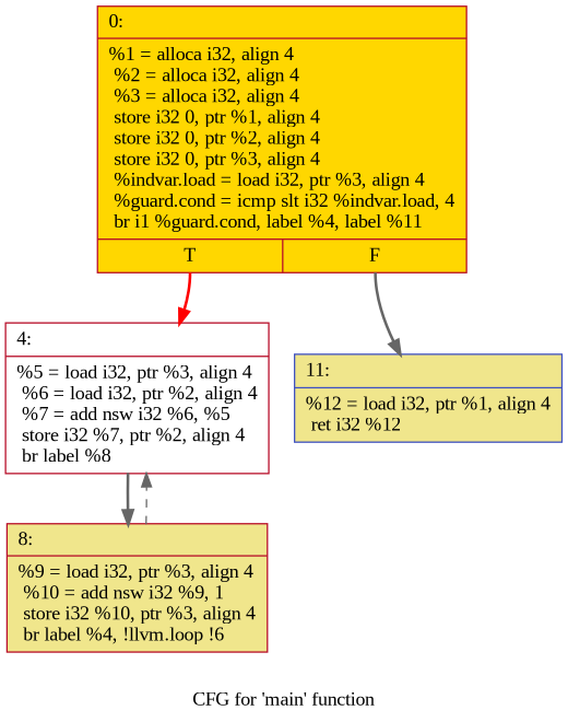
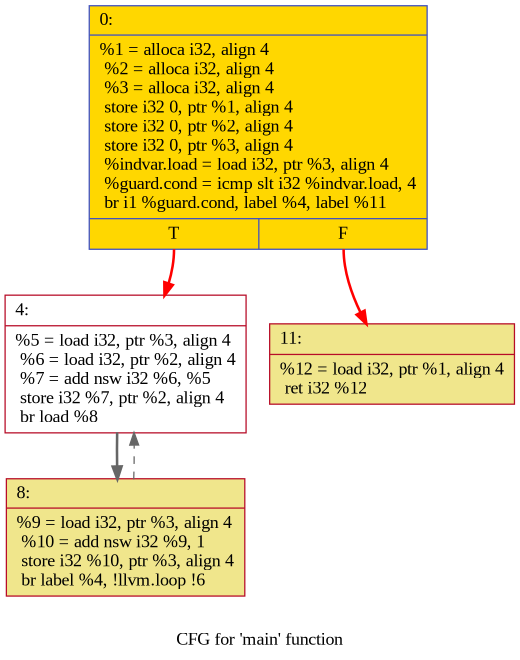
  digraph {
    fontname="Liberation Serif"
    label="CFG for 'main' function"
    node [color="#3d50c3ff" fillcolor=khaki fontname="Liberation Serif" shape=record style=filled]
    edge [color=red fontname="Liberation Serif" style=bold]
-   n1 [color="#b70d28ff" fillcolor=gold label="{0:\l|  %1 = alloca i32, align 4\l  %2 = alloca i32, align 4\l  %3 = alloca i32, align 4\l  store i32 0, ptr %1, align 4\l  store i32 0, ptr %2, align 4\l  store i32 0, ptr %3, align 4\l  %indvar.load = load i32, ptr %3, align 4\l  %guard.cond = icmp slt i32 %indvar.load, 4\l  br i1 %guard.cond, label %4, label %11\l|{<s0>T|<s1>F}}"]
-   n2 [color="#b70d28ff" fillcolor=white label="{4:\l|  %5 = load i32, ptr %3, align 4\l  %6 = load i32, ptr %2, align 4\l  %7 = add nsw i32 %6, %5\l  store i32 %7, ptr %2, align 4\l  br label %8\l}"]
-   n3 [label="{11:\l|  %12 = load i32, ptr %1, align 4\l  ret i32 %12\l}"]
+   n1 [fillcolor=gold label="{0:\l|  %1 = alloca i32, align 4\l  %2 = alloca i32, align 4\l  %3 = alloca i32, align 4\l  store i32 0, ptr %1, align 4\l  store i32 0, ptr %2, align 4\l  store i32 0, ptr %3, align 4\l  %indvar.load = load i32, ptr %3, align 4\l  %guard.cond = icmp slt i32 %indvar.load, 4\l  br i1 %guard.cond, label %4, label %11\l|{<s0>T|<s1>F}}"]
+   n2 [color="#b70d28ff" fillcolor=white label="{4:\l|  %5 = load i32, ptr %3, align 4\l  %6 = load i32, ptr %2, align 4\l  %7 = add nsw i32 %6, %5\l  store i32 %7, ptr %2, align 4\l  br load %8\l}"]
+   n3 [color="#b70d28ff" label="{11:\l|  %12 = load i32, ptr %1, align 4\l  ret i32 %12\l}"]
    n4 [color="#b70d28ff" label="{8:\l|  %9 = load i32, ptr %3, align 4\l  %10 = add nsw i32 %9, 1\l  store i32 %10, ptr %3, align 4\l  br label %4, !llvm.loop !6\l}"]
    n1 -> n2 [tailport=s0]
-   n1 -> n3 [color=gray40 tailport=s1]
+   n1 -> n3 [tailport=s1]
    n2 -> n4 [color=gray40]
    n4 -> n2 [color=gray40 style=dashed]
  }
